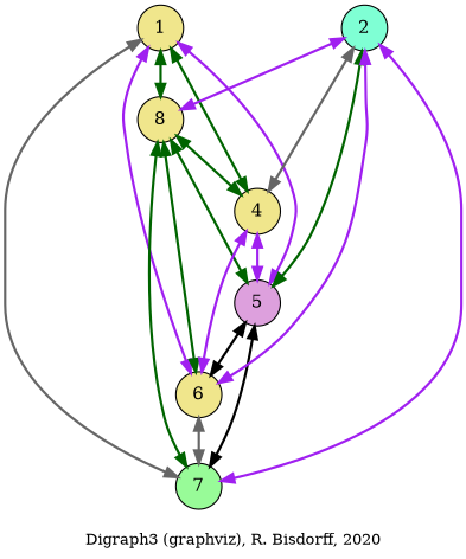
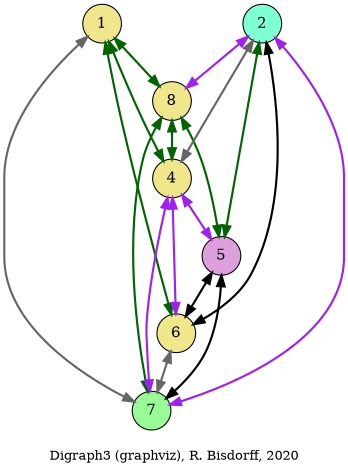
  digraph {
    fontname="DejaVu Serif"
    fontsize=12
    label="\nDigraph3 (graphviz), R. Bisdorff, 2020"
    node [fillcolor=khaki fontname="DejaVu Serif" shape=circle style=filled]
    edge [arrowhead=normal arrowtail=normal color=darkgreen dir=both fontname="DejaVu Serif" style="setlinewidth(2)"]
    n1 [label=1]
    n2 [label=8]
    n3 [label=4]
    n4 [fillcolor=plum label=5]
    n5 [label=6]
    n6 [fillcolor=palegreen label=7]
    n7 [fillcolor=aquamarine label=2]
    n1 -> n2
    n1 -> n3
-   n1 -> n4 [color=purple]
-   n1 -> n5 [color=purple]
+   n1 -> n5
    n1 -> n6 [color=gray40]
    n2 -> n3
    n2 -> n4
-   n2 -> n5
    n2 -> n6
    n3 -> n4 [color=purple]
    n3 -> n5 [color=purple]
+   n3 -> n6 [color=purple]
    n4 -> n5 [color=black]
    n4 -> n6 [color=black]
    n5 -> n6 [color=gray40]
    n7 -> n2 [color=purple]
    n7 -> n3 [color=gray40]
    n7 -> n4
-   n7 -> n5 [color=purple]
+   n7 -> n5 [color=black]
    n7 -> n6 [color=purple]
  }
